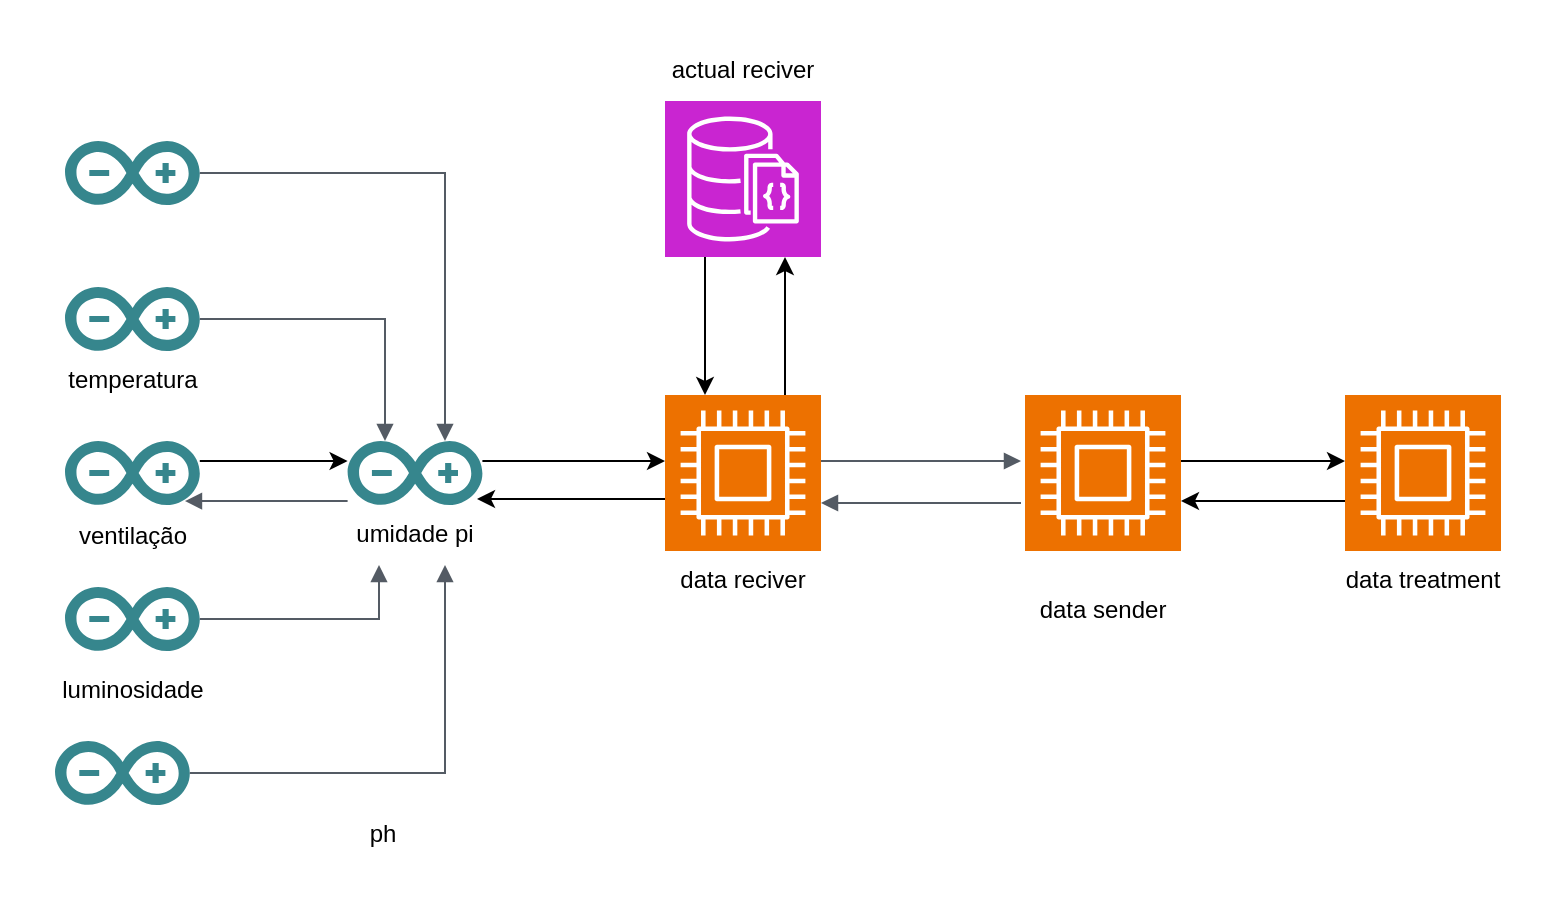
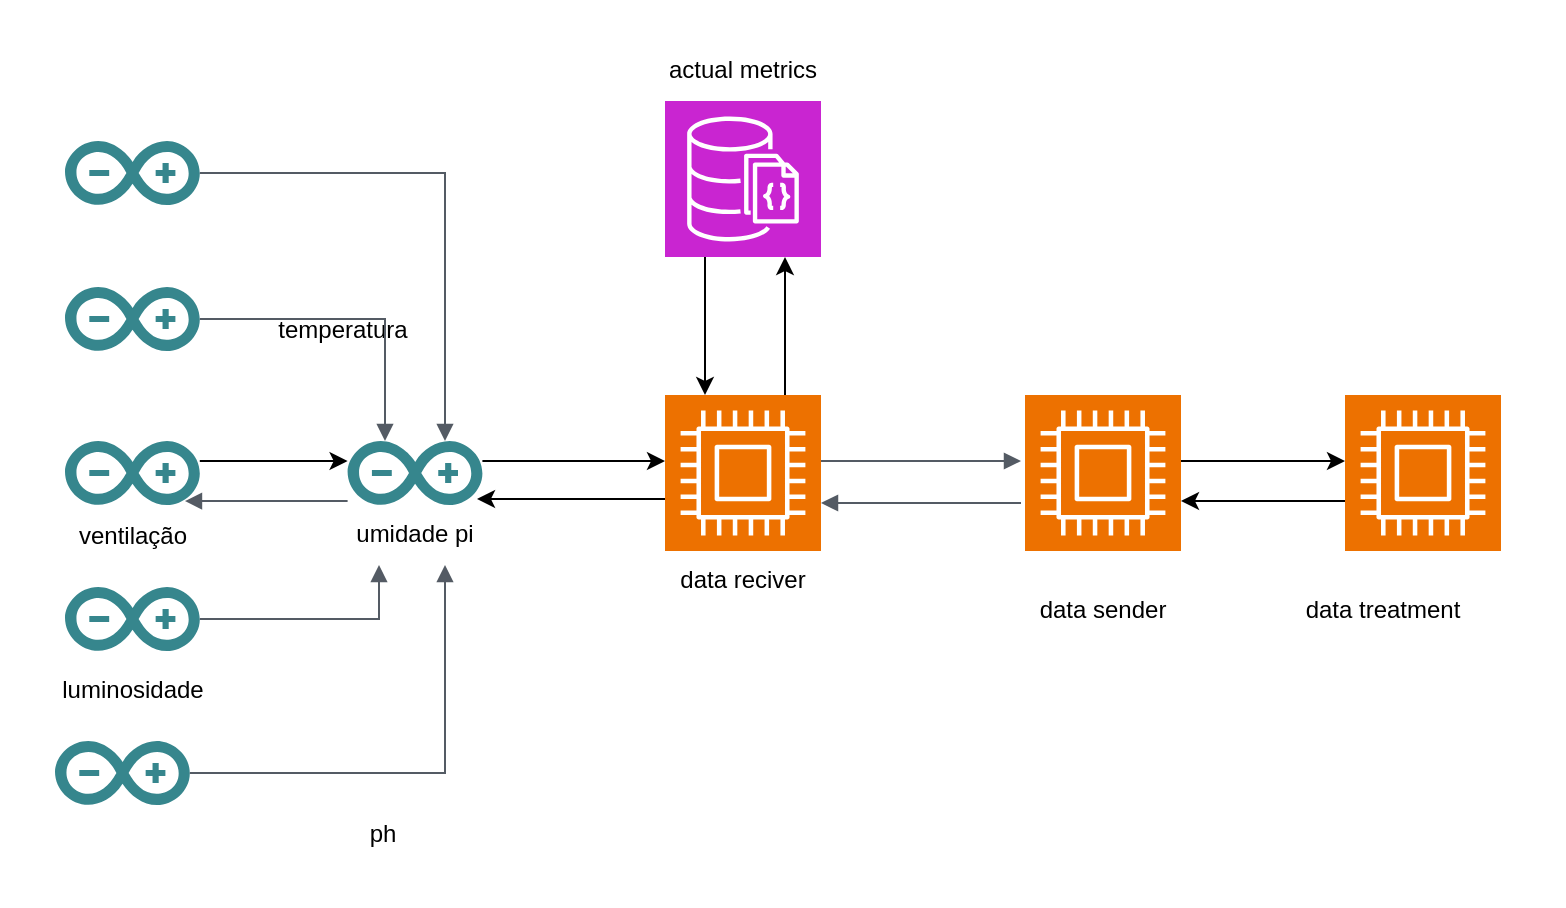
  <mxCell id="0" />
  <mxCell id="1" parent="0" />
  <mxCell id="2" value="" style="edgeStyle=orthogonalEdgeStyle;rounded=0;orthogonalLoop=1;jettySize=auto;html=1;entryX=0.96;entryY=0.906;entryDx=0;entryDy=0;entryPerimeter=0;" edge="1" parent="1" source="4" target="17"><mxGeometry relative="1" as="geometry"><Array as="points"><mxPoint x="282" y="249" /><mxPoint x="282" y="249" /></Array></mxGeometry></mxCell>
  <mxCell id="3" value="" style="edgeStyle=orthogonalEdgeStyle;rounded=0;orthogonalLoop=1;jettySize=auto;html=1;" edge="1" parent="1" source="4" target="25"><mxGeometry relative="1" as="geometry"><Array as="points"><mxPoint x="392" y="170" /><mxPoint x="392" y="170" /></Array></mxGeometry></mxCell>
  <mxCell id="4" value="" style="sketch=0;points=[[0,0,0],[0.25,0,0],[0.5,0,0],[0.75,0,0],[1,0,0],[0,1,0],[0.25,1,0],[0.5,1,0],[0.75,1,0],[1,1,0],[0,0.25,0],[0,0.5,0],[0,0.75,0],[1,0.25,0],[1,0.5,0],[1,0.75,0]];outlineConnect=0;fontColor=#232F3E;fillColor=#ED7100;strokeColor=#ffffff;dashed=0;verticalLabelPosition=bottom;verticalAlign=top;align=center;html=1;fontSize=12;fontStyle=0;aspect=fixed;shape=mxgraph.aws4.resourceIcon;resIcon=mxgraph.aws4.compute;" vertex="1" parent="1"><mxGeometry x="332" y="197" width="78" height="78" as="geometry" /></mxCell>
  <mxCell id="5" value="data reciver" style="text;html=1;align=center;verticalAlign=middle;resizable=0;points=[];autosize=1;strokeColor=none;fillColor=none;" vertex="1" parent="1"><mxGeometry x="326" y="275" width="90" height="30" as="geometry" /></mxCell>
  <mxCell id="6" value="" style="dashed=0;outlineConnect=0;html=1;align=center;labelPosition=center;verticalLabelPosition=bottom;verticalAlign=top;shape=mxgraph.weblogos.arduino;fillColor=#36868D;strokeColor=none" vertex="1" parent="1"><mxGeometry x="32" y="70" width="67.4" height="32" as="geometry" /></mxCell>
  <mxCell id="7" value="" style="dashed=0;outlineConnect=0;html=1;align=center;labelPosition=center;verticalLabelPosition=bottom;verticalAlign=top;shape=mxgraph.weblogos.arduino;fillColor=#36868D;strokeColor=none" vertex="1" parent="1"><mxGeometry x="32" y="143" width="67.4" height="32" as="geometry" /></mxCell>
- <mxCell id="8" value="temperatura" style="text;html=1;align=center;verticalAlign=middle;resizable=0;points=[];autosize=1;strokeColor=none;fillColor=none;" vertex="1" parent="1"><mxGeometry x="20.7" y="175" width="90" height="30" as="geometry" /></mxCell>
+ <mxCell id="8" value="temperatura" style="text;html=1;align=center;verticalAlign=middle;resizable=0;points=[];autosize=1;strokeColor=none;fillColor=none;" vertex="1" parent="1"><mxGeometry x="125.7" y="150" width="90" height="30" as="geometry" /></mxCell>
  <mxCell id="9" value="" style="edgeStyle=orthogonalEdgeStyle;rounded=0;orthogonalLoop=1;jettySize=auto;html=1;" edge="1" parent="1" source="10" target="17"><mxGeometry relative="1" as="geometry"><Array as="points"><mxPoint x="152" y="230" /><mxPoint x="152" y="230" /></Array></mxGeometry></mxCell>
  <mxCell id="10" value="" style="dashed=0;outlineConnect=0;html=1;align=center;labelPosition=center;verticalLabelPosition=bottom;verticalAlign=top;shape=mxgraph.weblogos.arduino;fillColor=#36868D;strokeColor=none" vertex="1" parent="1"><mxGeometry x="32" y="220" width="67.4" height="32" as="geometry" /></mxCell>
  <mxCell id="11" value="ph" style="text;html=1;align=center;verticalAlign=middle;resizable=0;points=[];autosize=1;strokeColor=none;fillColor=none;" vertex="1" parent="1"><mxGeometry x="170.7" y="402" width="40" height="30" as="geometry" /></mxCell>
  <mxCell id="12" value="" style="dashed=0;outlineConnect=0;html=1;align=center;labelPosition=center;verticalLabelPosition=bottom;verticalAlign=top;shape=mxgraph.weblogos.arduino;fillColor=#36868D;strokeColor=none" vertex="1" parent="1"><mxGeometry x="32" y="293" width="67.4" height="32" as="geometry" /></mxCell>
  <mxCell id="13" value="luminosidade" style="text;html=1;align=center;verticalAlign=middle;resizable=0;points=[];autosize=1;strokeColor=none;fillColor=none;" vertex="1" parent="1"><mxGeometry x="20.7" y="330" width="90" height="30" as="geometry" /></mxCell>
  <mxCell id="14" value="" style="dashed=0;outlineConnect=0;html=1;align=center;labelPosition=center;verticalLabelPosition=bottom;verticalAlign=top;shape=mxgraph.weblogos.arduino;fillColor=#36868D;strokeColor=none" vertex="1" parent="1"><mxGeometry x="27" y="370" width="67.4" height="32" as="geometry" /></mxCell>
  <mxCell id="15" value="ventilação" style="text;html=1;align=center;verticalAlign=middle;resizable=0;points=[];autosize=1;strokeColor=none;fillColor=none;" vertex="1" parent="1"><mxGeometry x="25.7" y="253" width="80" height="30" as="geometry" /></mxCell>
  <mxCell id="16" value="" style="edgeStyle=orthogonalEdgeStyle;rounded=0;orthogonalLoop=1;jettySize=auto;html=1;" edge="1" parent="1" source="17" target="4"><mxGeometry relative="1" as="geometry"><Array as="points"><mxPoint x="262" y="230" /><mxPoint x="262" y="230" /></Array></mxGeometry></mxCell>
  <mxCell id="17" value="" style="dashed=0;outlineConnect=0;html=1;align=center;labelPosition=center;verticalLabelPosition=bottom;verticalAlign=top;shape=mxgraph.weblogos.arduino;fillColor=#36868D;strokeColor=none" vertex="1" parent="1"><mxGeometry x="173.3" y="220" width="67.4" height="32" as="geometry" /></mxCell>
  <mxCell id="18" value="umidade pi" style="text;html=1;align=center;verticalAlign=middle;resizable=0;points=[];autosize=1;strokeColor=none;fillColor=none;" vertex="1" parent="1"><mxGeometry x="162" y="252" width="90" height="30" as="geometry" /></mxCell>
  <mxCell id="19" value="" style="edgeStyle=orthogonalEdgeStyle;html=1;endArrow=none;elbow=vertical;startArrow=block;startFill=1;strokeColor=#545B64;rounded=0;exitX=0.89;exitY=0.938;exitDx=0;exitDy=0;exitPerimeter=0;" edge="1" parent="1" source="10" target="17"><mxGeometry width="100" relative="1" as="geometry"><mxPoint x="332" y="370" as="sourcePoint" /><mxPoint x="432" y="370" as="targetPoint" /><Array as="points"><mxPoint x="152" y="250" /><mxPoint x="152" y="250" /></Array></mxGeometry></mxCell>
  <mxCell id="20" value="" style="edgeStyle=orthogonalEdgeStyle;html=1;endArrow=block;elbow=vertical;startArrow=none;endFill=1;strokeColor=#545B64;rounded=0;" edge="1" parent="1" source="7" target="17"><mxGeometry width="100" relative="1" as="geometry"><mxPoint x="332" y="370" as="sourcePoint" /><mxPoint x="432" y="370" as="targetPoint" /><Array as="points"><mxPoint x="192" y="159" /></Array></mxGeometry></mxCell>
  <mxCell id="21" value="" style="edgeStyle=orthogonalEdgeStyle;html=1;endArrow=block;elbow=vertical;startArrow=none;endFill=1;strokeColor=#545B64;rounded=0;" edge="1" parent="1" source="6" target="17"><mxGeometry width="100" relative="1" as="geometry"><mxPoint x="332" y="370" as="sourcePoint" /><mxPoint x="432" y="370" as="targetPoint" /><Array as="points"><mxPoint x="222" y="86" /></Array></mxGeometry></mxCell>
  <mxCell id="22" value="" style="edgeStyle=orthogonalEdgeStyle;html=1;endArrow=block;elbow=vertical;startArrow=none;endFill=1;strokeColor=#545B64;rounded=0;entryX=0.3;entryY=1;entryDx=0;entryDy=0;entryPerimeter=0;" edge="1" parent="1" source="12" target="18"><mxGeometry width="100" relative="1" as="geometry"><mxPoint x="332" y="370" as="sourcePoint" /><mxPoint x="432" y="370" as="targetPoint" /></mxGeometry></mxCell>
  <mxCell id="23" value="" style="edgeStyle=orthogonalEdgeStyle;html=1;endArrow=block;elbow=vertical;startArrow=none;endFill=1;strokeColor=#545B64;rounded=0;" edge="1" parent="1" source="14" target="18"><mxGeometry width="100" relative="1" as="geometry"><mxPoint x="332" y="370" as="sourcePoint" /><mxPoint x="432" y="370" as="targetPoint" /><Array as="points"><mxPoint x="222" y="386" /></Array></mxGeometry></mxCell>
  <mxCell id="24" value="" style="edgeStyle=orthogonalEdgeStyle;rounded=0;orthogonalLoop=1;jettySize=auto;html=1;" edge="1" parent="1" source="25" target="4"><mxGeometry relative="1" as="geometry"><Array as="points"><mxPoint x="352" y="160" /><mxPoint x="352" y="160" /></Array></mxGeometry></mxCell>
  <mxCell id="25" value="" style="sketch=0;points=[[0,0,0],[0.25,0,0],[0.5,0,0],[0.75,0,0],[1,0,0],[0,1,0],[0.25,1,0],[0.5,1,0],[0.75,1,0],[1,1,0],[0,0.25,0],[0,0.5,0],[0,0.75,0],[1,0.25,0],[1,0.5,0],[1,0.75,0]];outlineConnect=0;fontColor=#232F3E;fillColor=#C925D1;strokeColor=#ffffff;dashed=0;verticalLabelPosition=bottom;verticalAlign=top;align=center;html=1;fontSize=12;fontStyle=0;aspect=fixed;shape=mxgraph.aws4.resourceIcon;resIcon=mxgraph.aws4.documentdb_with_mongodb_compatibility;" vertex="1" parent="1"><mxGeometry x="332" y="50" width="78" height="78" as="geometry" /></mxCell>
  <mxCell id="26" value="" style="edgeStyle=orthogonalEdgeStyle;rounded=0;orthogonalLoop=1;jettySize=auto;html=1;" edge="1" parent="1" source="27" target="33"><mxGeometry relative="1" as="geometry"><Array as="points"><mxPoint x="622" y="230" /><mxPoint x="622" y="230" /></Array></mxGeometry></mxCell>
  <mxCell id="27" value="" style="sketch=0;points=[[0,0,0],[0.25,0,0],[0.5,0,0],[0.75,0,0],[1,0,0],[0,1,0],[0.25,1,0],[0.5,1,0],[0.75,1,0],[1,1,0],[0,0.25,0],[0,0.5,0],[0,0.75,0],[1,0.25,0],[1,0.5,0],[1,0.75,0]];outlineConnect=0;fontColor=#232F3E;fillColor=#ED7100;strokeColor=#ffffff;dashed=0;verticalLabelPosition=bottom;verticalAlign=top;align=center;html=1;fontSize=12;fontStyle=0;aspect=fixed;shape=mxgraph.aws4.resourceIcon;resIcon=mxgraph.aws4.compute;" vertex="1" parent="1"><mxGeometry x="512" y="197" width="78" height="78" as="geometry" /></mxCell>
  <mxCell id="28" value="" style="edgeStyle=orthogonalEdgeStyle;html=1;endArrow=none;elbow=vertical;startArrow=block;startFill=1;strokeColor=#545B64;rounded=0;" edge="1" parent="1"><mxGeometry width="100" relative="1" as="geometry"><mxPoint x="410" y="251" as="sourcePoint" /><mxPoint x="510" y="251" as="targetPoint" /></mxGeometry></mxCell>
  <mxCell id="29" value="" style="edgeStyle=orthogonalEdgeStyle;html=1;endArrow=block;elbow=vertical;startArrow=none;endFill=1;strokeColor=#545B64;rounded=0;" edge="1" parent="1"><mxGeometry width="100" relative="1" as="geometry"><mxPoint x="410" y="230" as="sourcePoint" /><mxPoint x="510" y="230" as="targetPoint" /></mxGeometry></mxCell>
- <mxCell id="30" value="actual reciver" style="text;html=1;align=center;verticalAlign=middle;resizable=0;points=[];autosize=1;strokeColor=none;fillColor=none;" vertex="1" parent="1"><mxGeometry x="321" y="20" width="100" height="30" as="geometry" /></mxCell>
+ <mxCell id="30" value="actual metrics" style="text;html=1;align=center;verticalAlign=middle;resizable=0;points=[];autosize=1;strokeColor=none;fillColor=none;" vertex="1" parent="1"><mxGeometry x="321" y="20" width="100" height="30" as="geometry" /></mxCell>
  <mxCell id="31" value="data sender" style="text;html=1;align=center;verticalAlign=middle;resizable=0;points=[];autosize=1;strokeColor=none;fillColor=none;" vertex="1" parent="1"><mxGeometry x="506" y="290" width="90" height="30" as="geometry" /></mxCell>
  <mxCell id="32" value="" style="edgeStyle=orthogonalEdgeStyle;rounded=0;orthogonalLoop=1;jettySize=auto;html=1;" edge="1" parent="1" source="33" target="27"><mxGeometry relative="1" as="geometry"><Array as="points"><mxPoint x="652" y="250" /><mxPoint x="652" y="250" /></Array></mxGeometry></mxCell>
  <mxCell id="33" value="" style="sketch=0;points=[[0,0,0],[0.25,0,0],[0.5,0,0],[0.75,0,0],[1,0,0],[0,1,0],[0.25,1,0],[0.5,1,0],[0.75,1,0],[1,1,0],[0,0.25,0],[0,0.5,0],[0,0.75,0],[1,0.25,0],[1,0.5,0],[1,0.75,0]];outlineConnect=0;fontColor=#232F3E;fillColor=#ED7100;strokeColor=#ffffff;dashed=0;verticalLabelPosition=bottom;verticalAlign=top;align=center;html=1;fontSize=12;fontStyle=0;aspect=fixed;shape=mxgraph.aws4.resourceIcon;resIcon=mxgraph.aws4.compute;" vertex="1" parent="1"><mxGeometry x="672" y="197" width="78" height="78" as="geometry" /></mxCell>
- <mxCell id="34" value="data treatment" style="text;html=1;align=center;verticalAlign=middle;resizable=0;points=[];autosize=1;strokeColor=none;fillColor=none;" vertex="1" parent="1"><mxGeometry x="661" y="275" width="100" height="30" as="geometry" /></mxCell>
+ <mxCell id="34" value="data treatment" style="text;html=1;align=center;verticalAlign=middle;resizable=0;points=[];autosize=1;strokeColor=none;fillColor=none;" vertex="1" parent="1"><mxGeometry x="641" y="290" width="100" height="30" as="geometry" /></mxCell>
